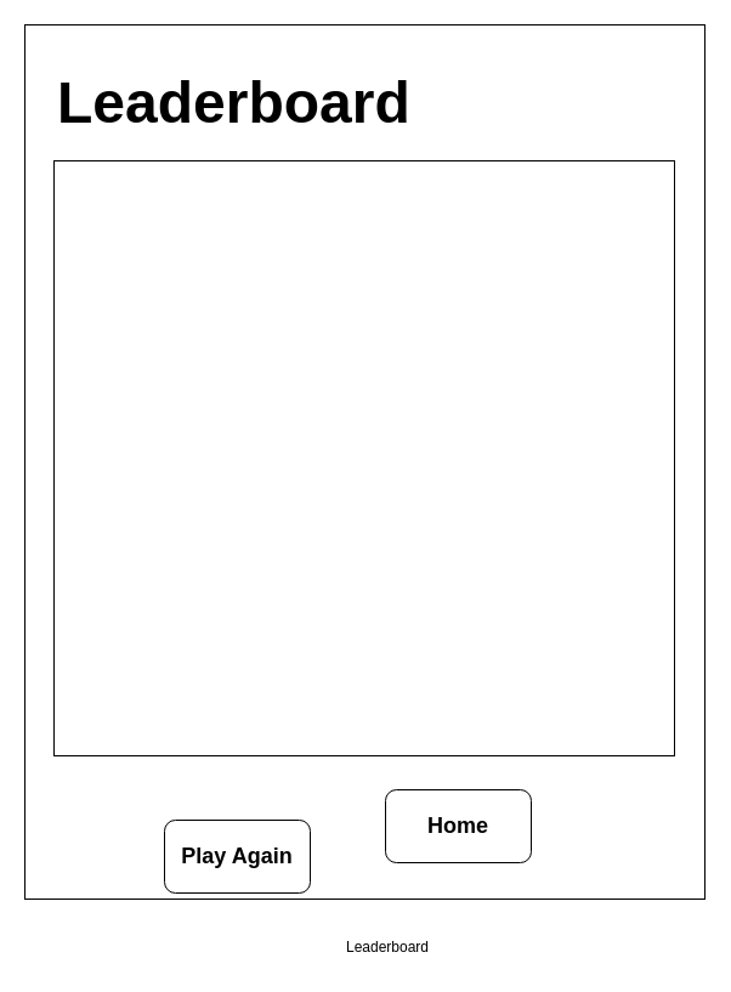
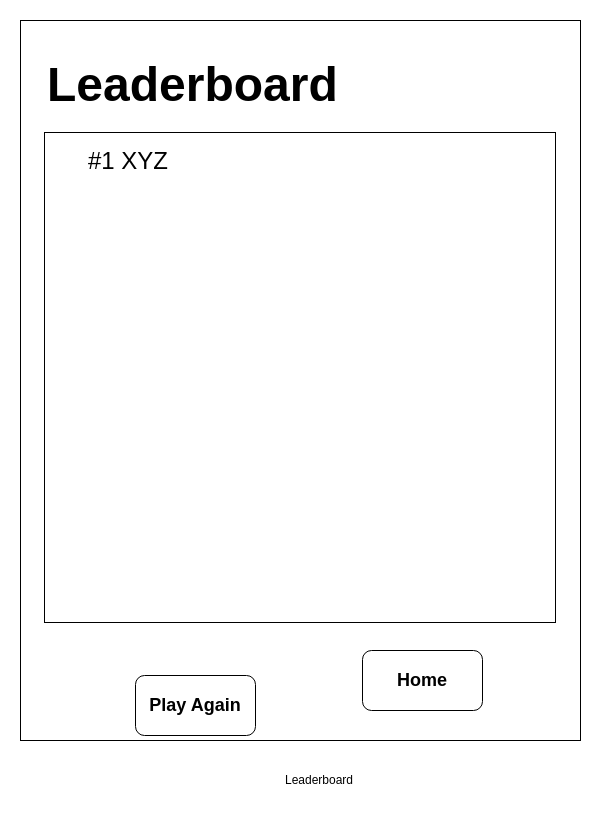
  <mxCell id="0" />
  <mxCell id="1" parent="0" />
  <mxCell id="2" value="" style="rounded=0;whiteSpace=wrap;html=1;direction=south;" parent="1" vertex="1"><mxGeometry x="20" y="20" width="560" height="720" as="geometry" /></mxCell>
  <mxCell id="3" value="Leaderboard" style="text;html=1;strokeColor=none;fillColor=none;align=center;verticalAlign=middle;whiteSpace=wrap;rounded=0;" vertex="1" parent="1"><mxGeometry x="254" y="765" width="130" height="30" as="geometry" /></mxCell>
- <mxCell id="4" value="&lt;b&gt;Home&lt;/b&gt;" style="rounded=1;whiteSpace=wrap;html=1;fontSize=18;" vertex="1" parent="1"><mxGeometry x="317" y="650" width="120" height="60" as="geometry" /></mxCell>
+ <mxCell id="4" value="&lt;b&gt;Home&lt;/b&gt;" style="rounded=1;whiteSpace=wrap;html=1;fontSize=18;" vertex="1" parent="1"><mxGeometry x="362" y="650" width="120" height="60" as="geometry" /></mxCell>
  <mxCell id="5" value="&lt;b&gt;Play Again&lt;/b&gt;" style="rounded=1;whiteSpace=wrap;html=1;fontSize=18;" vertex="1" parent="1"><mxGeometry x="135" y="675" width="120" height="60" as="geometry" /></mxCell>
  <mxCell id="6" value="&lt;h1&gt;Leaderboard&lt;/h1&gt;" style="text;html=1;strokeColor=none;fillColor=none;spacing=5;spacingTop=-20;whiteSpace=wrap;overflow=hidden;rounded=0;fontSize=24;" vertex="1" parent="1"><mxGeometry x="42" y="34" width="324" height="98" as="geometry" /></mxCell>
  <mxCell id="7" value="" style="rounded=0;whiteSpace=wrap;html=1;fontSize=24;" vertex="1" parent="1"><mxGeometry x="44" y="132" width="511" height="490" as="geometry" /></mxCell>
+ <mxCell id="8" value="#1 XYZ" style="text;html=1;strokeColor=none;fillColor=none;align=center;verticalAlign=middle;whiteSpace=wrap;rounded=0;fontSize=24;" vertex="1" parent="1"><mxGeometry x="58" y="146" width="140" height="30" as="geometry" /></mxCell>
